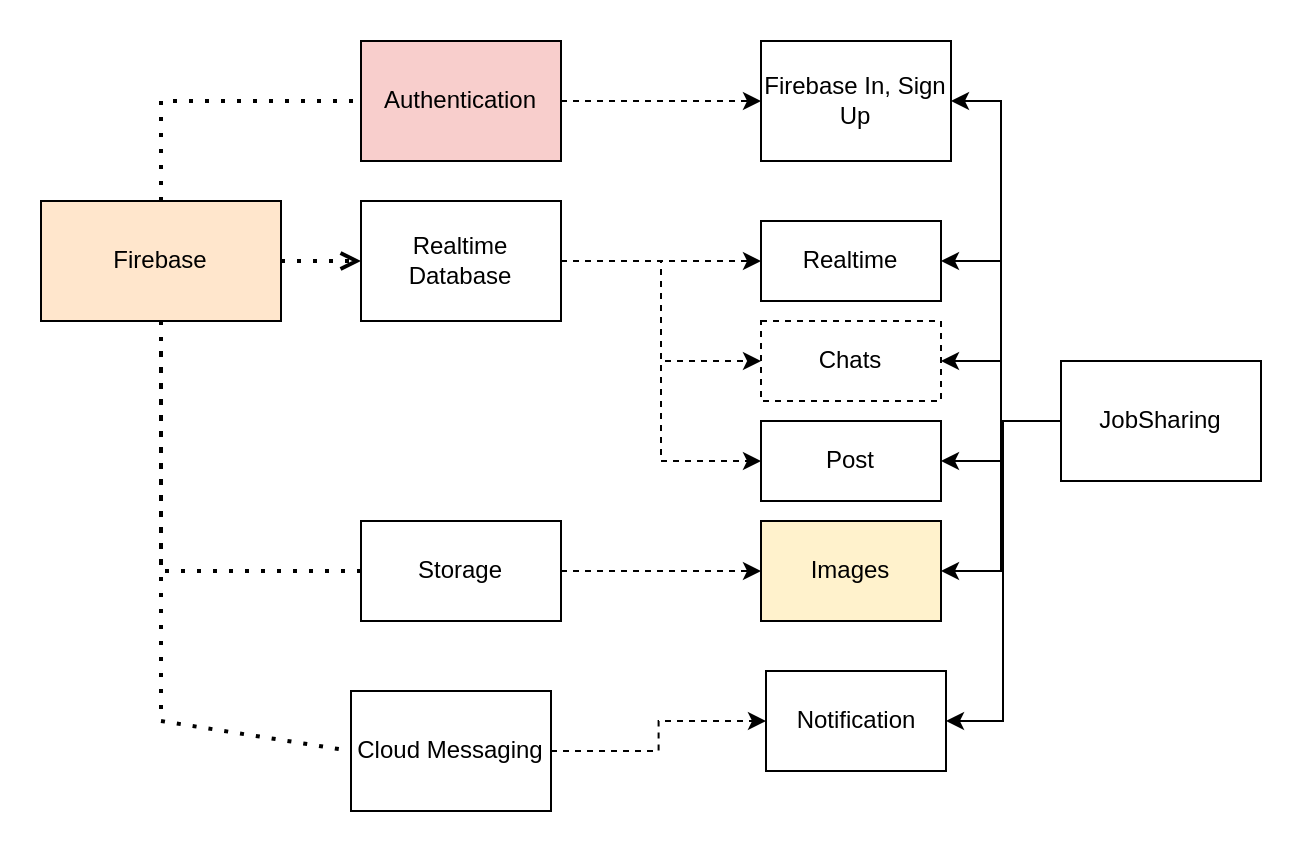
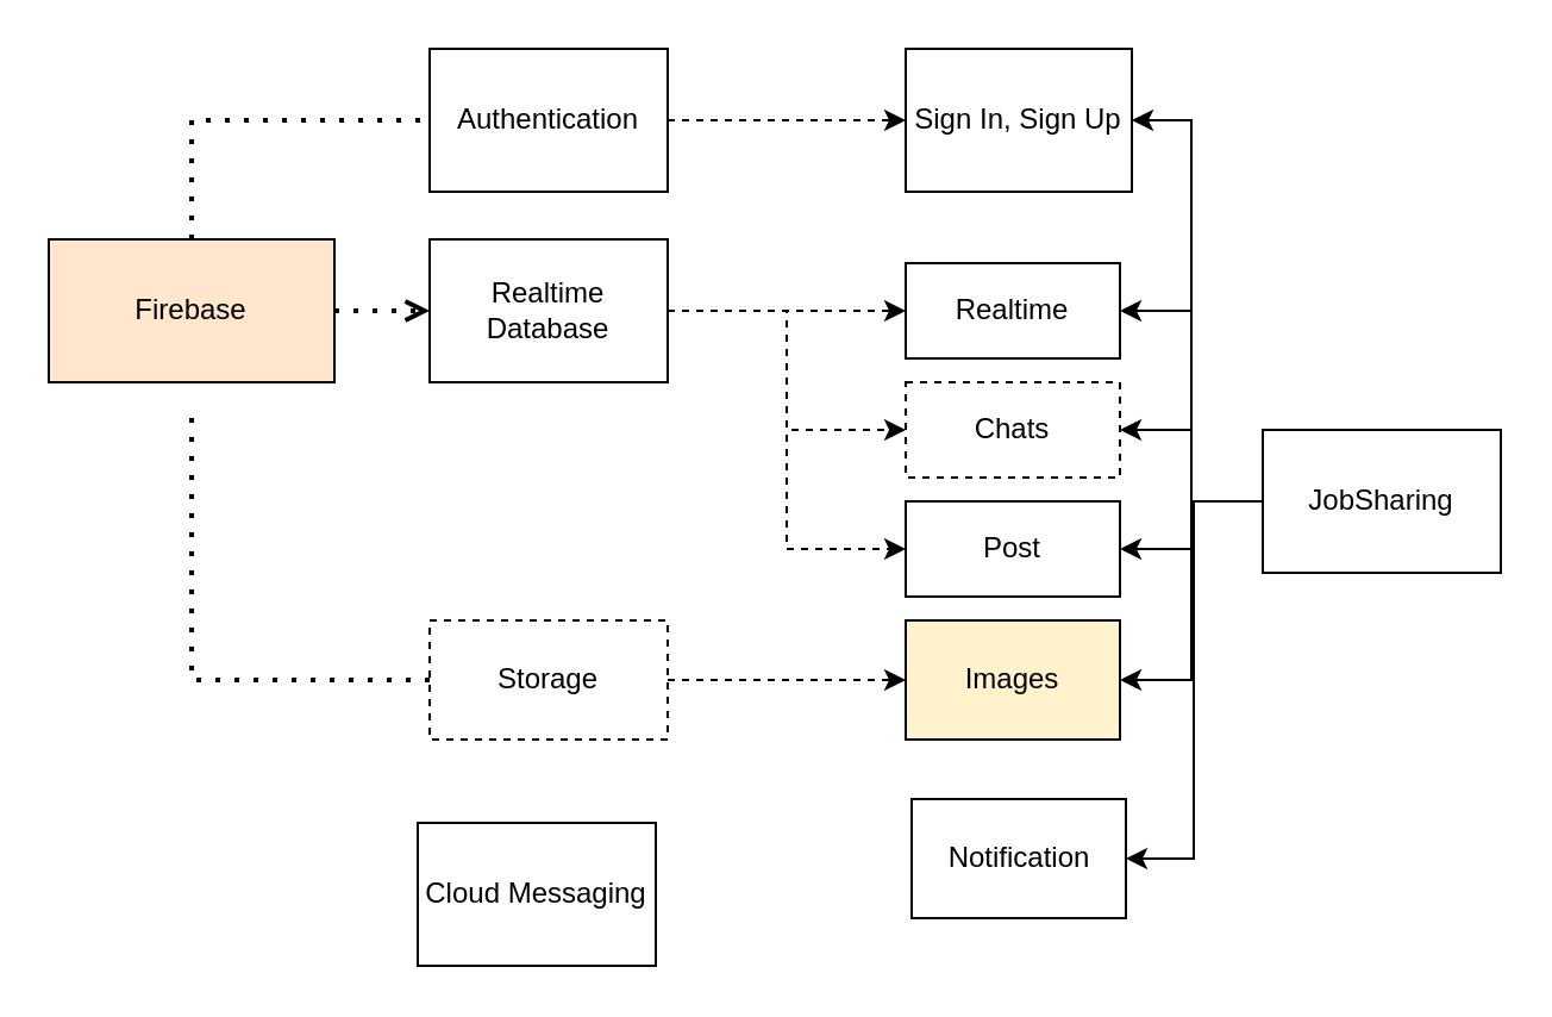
  <mxCell id="0" />
  <mxCell id="1" parent="0" />
  <mxCell id="2" style="edgeStyle=orthogonalEdgeStyle;rounded=0;orthogonalLoop=1;jettySize=auto;html=1;exitX=1;exitY=0.5;exitDx=0;exitDy=0;entryX=0;entryY=0.5;entryDx=0;entryDy=0;dashed=1;" edge="1" parent="1" source="5" target="23"><mxGeometry relative="1" as="geometry" /></mxCell>
  <mxCell id="3" style="edgeStyle=orthogonalEdgeStyle;rounded=0;orthogonalLoop=1;jettySize=auto;html=1;exitX=1;exitY=0.5;exitDx=0;exitDy=0;entryX=0;entryY=0.5;entryDx=0;entryDy=0;dashed=1;" edge="1" parent="1" source="5" target="24"><mxGeometry relative="1" as="geometry" /></mxCell>
  <mxCell id="4" style="edgeStyle=orthogonalEdgeStyle;rounded=0;orthogonalLoop=1;jettySize=auto;html=1;exitX=1;exitY=0.5;exitDx=0;exitDy=0;entryX=0;entryY=0.5;entryDx=0;entryDy=0;dashed=1;" edge="1" parent="1" source="5" target="25"><mxGeometry relative="1" as="geometry" /></mxCell>
  <mxCell id="5" value="Realtime Database" style="rounded=0;whiteSpace=wrap;html=1;" vertex="1" parent="1"><mxGeometry x="180" y="100" width="100" height="60" as="geometry" /></mxCell>
  <mxCell id="6" style="edgeStyle=orthogonalEdgeStyle;rounded=0;orthogonalLoop=1;jettySize=auto;html=1;entryX=1;entryY=0.5;entryDx=0;entryDy=0;" edge="1" parent="1" source="12" target="21"><mxGeometry relative="1" as="geometry"><Array as="points"><mxPoint x="500" y="210" /><mxPoint x="500" y="50" /></Array></mxGeometry></mxCell>
  <mxCell id="7" style="edgeStyle=orthogonalEdgeStyle;rounded=0;orthogonalLoop=1;jettySize=auto;html=1;exitX=0;exitY=0.5;exitDx=0;exitDy=0;entryX=1;entryY=0.5;entryDx=0;entryDy=0;" edge="1" parent="1" source="12" target="23"><mxGeometry relative="1" as="geometry" /></mxCell>
  <mxCell id="8" style="edgeStyle=orthogonalEdgeStyle;rounded=0;orthogonalLoop=1;jettySize=auto;html=1;exitX=0;exitY=0.5;exitDx=0;exitDy=0;entryX=1;entryY=0.5;entryDx=0;entryDy=0;" edge="1" parent="1" source="12" target="24"><mxGeometry relative="1" as="geometry" /></mxCell>
  <mxCell id="9" style="edgeStyle=orthogonalEdgeStyle;rounded=0;orthogonalLoop=1;jettySize=auto;html=1;exitX=0;exitY=0.5;exitDx=0;exitDy=0;entryX=1;entryY=0.5;entryDx=0;entryDy=0;" edge="1" parent="1" source="12" target="25"><mxGeometry relative="1" as="geometry" /></mxCell>
  <mxCell id="10" style="edgeStyle=orthogonalEdgeStyle;rounded=0;orthogonalLoop=1;jettySize=auto;html=1;exitX=0;exitY=0.5;exitDx=0;exitDy=0;entryX=1;entryY=0.5;entryDx=0;entryDy=0;" edge="1" parent="1" source="12" target="29"><mxGeometry relative="1" as="geometry" /></mxCell>
  <mxCell id="11" style="edgeStyle=orthogonalEdgeStyle;rounded=0;orthogonalLoop=1;jettySize=auto;html=1;exitX=0;exitY=0.5;exitDx=0;exitDy=0;entryX=1;entryY=0.5;entryDx=0;entryDy=0;" edge="1" parent="1" source="12" target="22"><mxGeometry relative="1" as="geometry"><Array as="points"><mxPoint x="501" y="210" /><mxPoint x="501" y="360" /></Array></mxGeometry></mxCell>
  <mxCell id="12" value="JobSharing" style="rounded=0;whiteSpace=wrap;html=1;" vertex="1" parent="1"><mxGeometry x="530" y="180" width="100" height="60" as="geometry" /></mxCell>
  <mxCell id="13" style="edgeStyle=orthogonalEdgeStyle;rounded=0;orthogonalLoop=1;jettySize=auto;html=1;exitX=1;exitY=0.5;exitDx=0;exitDy=0;entryX=0;entryY=0.5;entryDx=0;entryDy=0;dashed=1;" edge="1" parent="1" source="14" target="21"><mxGeometry relative="1" as="geometry" /></mxCell>
- <mxCell id="14" value="Authentication" style="rounded=0;whiteSpace=wrap;html=1;fillColor=#f8cecc;" vertex="1" parent="1"><mxGeometry x="180" y="20" width="100" height="60" as="geometry" /></mxCell>
- <mxCell id="15" style="edgeStyle=orthogonalEdgeStyle;rounded=0;orthogonalLoop=1;jettySize=auto;html=1;exitX=1;exitY=0.5;exitDx=0;exitDy=0;entryX=0;entryY=0.5;entryDx=0;entryDy=0;dashed=1;" edge="1" parent="1" source="16" target="22"><mxGeometry relative="1" as="geometry" /></mxCell>
+ <mxCell id="14" value="Authentication" style="rounded=0;whiteSpace=wrap;html=1;" vertex="1" parent="1"><mxGeometry x="180" y="20" width="100" height="60" as="geometry" /></mxCell>
  <mxCell id="16" value="Cloud Messaging" style="rounded=0;whiteSpace=wrap;html=1;" vertex="1" parent="1"><mxGeometry x="175" y="345" width="100" height="60" as="geometry" /></mxCell>
  <mxCell id="17" value="Firebase" style="rounded=0;whiteSpace=wrap;html=1;fillColor=#ffe6cc;" vertex="1" parent="1"><mxGeometry y="100" width="120" height="60" as="geometry" x="20" /></mxCell>
- <mxCell id="18" value="" style="endArrow=none;dashed=1;html=1;dashPattern=1 3;strokeWidth=2;rounded=0;exitX=0.5;exitY=1;exitDx=0;exitDy=0;entryX=0;entryY=0.5;entryDx=0;entryDy=0;" edge="1" parent="1" source="17" target="16"><mxGeometry width="50" height="50" relative="1" as="geometry"><mxPoint x="330" y="350" as="sourcePoint" /><mxPoint x="380" y="300" as="targetPoint" /><Array as="points"><mxPoint x="80" y="360" /></Array></mxGeometry></mxCell>
  <mxCell id="19" value="" style="endArrow=open;dashed=1;html=1;dashPattern=1 3;strokeWidth=2;rounded=0;exitX=1;exitY=0.5;exitDx=0;exitDy=0;entryX=0;entryY=0.5;entryDx=0;entryDy=0;" edge="1" parent="1" source="17" target="5"><mxGeometry width="50" height="50" relative="1" as="geometry"><mxPoint x="330" y="350" as="sourcePoint" /><mxPoint x="380" y="300" as="targetPoint" /></mxGeometry></mxCell>
  <mxCell id="20" value="" style="endArrow=none;dashed=1;html=1;dashPattern=1 3;strokeWidth=2;rounded=0;exitX=0.5;exitY=0;exitDx=0;exitDy=0;entryX=0;entryY=0.5;entryDx=0;entryDy=0;" edge="1" parent="1" source="17" target="14"><mxGeometry width="50" height="50" relative="1" as="geometry"><mxPoint x="330" y="350" as="sourcePoint" /><mxPoint x="380" y="300" as="targetPoint" /><Array as="points"><mxPoint x="80" y="50" /></Array></mxGeometry></mxCell>
- <mxCell id="21" value="Firebase In, Sign Up" style="rounded=0;whiteSpace=wrap;html=1;" vertex="1" parent="1"><mxGeometry x="380" y="20" width="95" height="60" as="geometry" /></mxCell>
+ <mxCell id="21" value="Sign In, Sign Up" style="rounded=0;whiteSpace=wrap;html=1;" vertex="1" parent="1"><mxGeometry x="380" y="20" width="95" height="60" as="geometry" /></mxCell>
  <mxCell id="22" value="Notification" style="rounded=0;whiteSpace=wrap;html=1;" vertex="1" parent="1"><mxGeometry x="382.5" y="335" width="90" height="50" as="geometry" /></mxCell>
  <mxCell id="23" value="Realtime" style="rounded=0;whiteSpace=wrap;html=1;" vertex="1" parent="1"><mxGeometry x="380" y="110" width="90" height="40" as="geometry" /></mxCell>
  <mxCell id="24" value="Chats" style="rounded=0;whiteSpace=wrap;html=1;dashed=1;" vertex="1" parent="1"><mxGeometry x="380" y="160" width="90" height="40" as="geometry" /></mxCell>
  <mxCell id="25" value="Post" style="rounded=0;whiteSpace=wrap;html=1;" vertex="1" parent="1"><mxGeometry x="380" y="210" width="90" height="40" as="geometry" /></mxCell>
  <mxCell id="26" style="edgeStyle=orthogonalEdgeStyle;rounded=0;orthogonalLoop=1;jettySize=auto;html=1;entryX=0;entryY=0.5;entryDx=0;entryDy=0;dashed=1;" edge="1" parent="1" source="27" target="29"><mxGeometry relative="1" as="geometry" /></mxCell>
- <mxCell id="27" value="Storage" style="rounded=0;whiteSpace=wrap;html=1;" vertex="1" parent="1"><mxGeometry x="180" y="260" width="100" height="50" as="geometry" /></mxCell>
+ <mxCell id="27" value="Storage" style="rounded=0;whiteSpace=wrap;html=1;dashed=1;" vertex="1" parent="1"><mxGeometry x="180" y="260" width="100" height="50" as="geometry" /></mxCell>
  <mxCell id="28" value="" style="endArrow=none;dashed=1;html=1;dashPattern=1 3;strokeWidth=2;rounded=0;exitX=0;exitY=0.5;exitDx=0;exitDy=0;" edge="1" parent="1" source="27"><mxGeometry width="50" height="50" relative="1" as="geometry"><mxPoint x="290" y="180" as="sourcePoint" /><mxPoint x="80" y="170" as="targetPoint" /><Array as="points"><mxPoint x="80" y="285" /></Array></mxGeometry></mxCell>
  <mxCell id="29" value="Images" style="rounded=0;whiteSpace=wrap;html=1;fillColor=#fff2cc;" vertex="1" parent="1"><mxGeometry x="380" y="260" width="90" height="50" as="geometry" /></mxCell>
